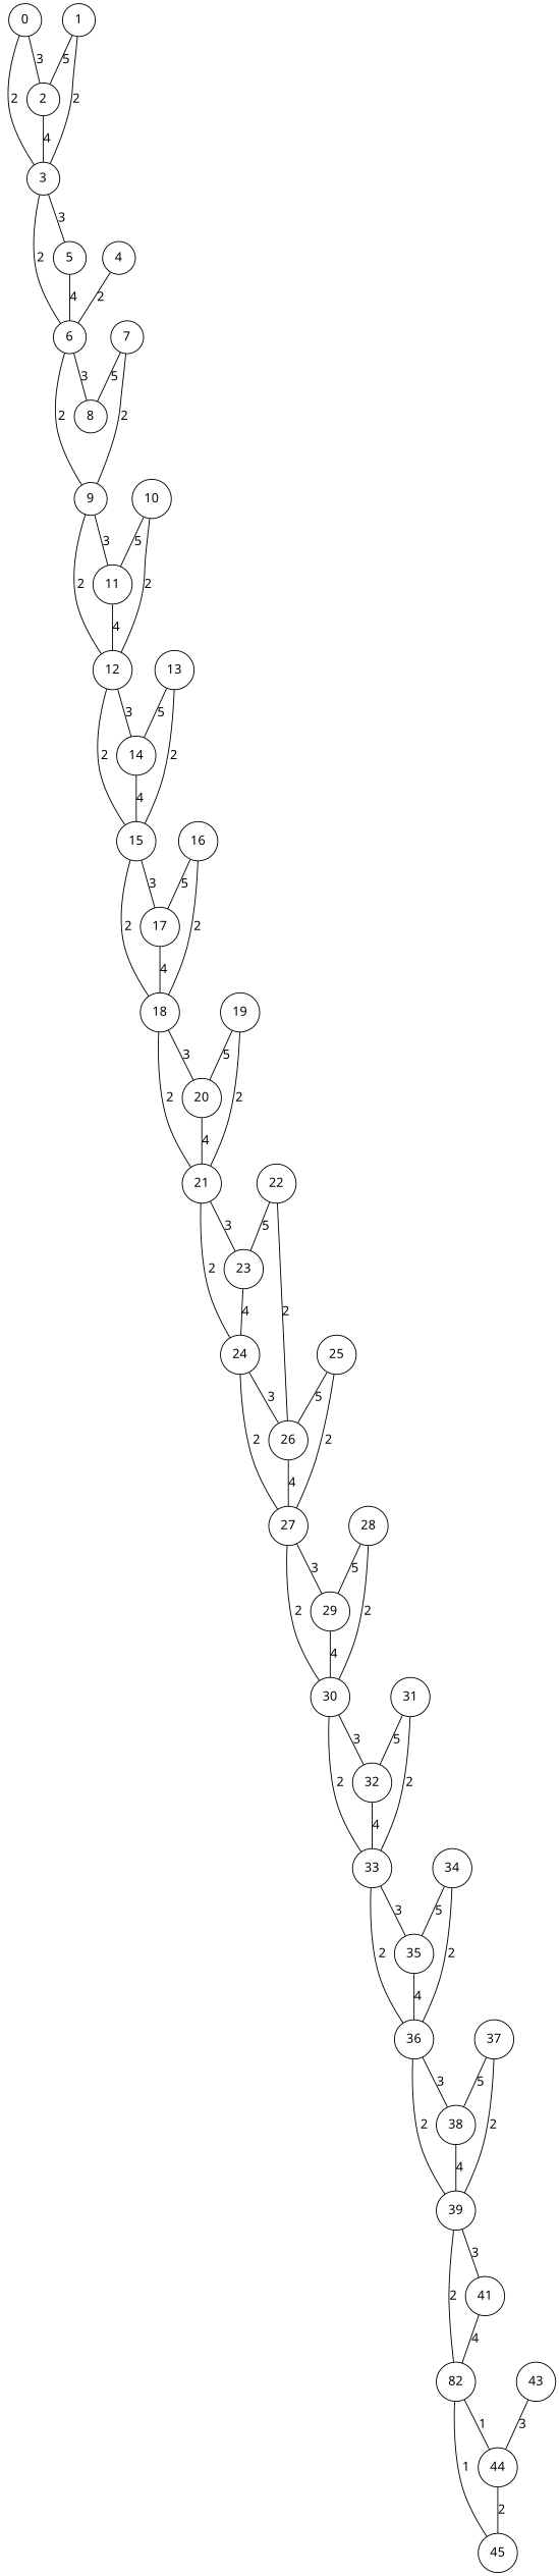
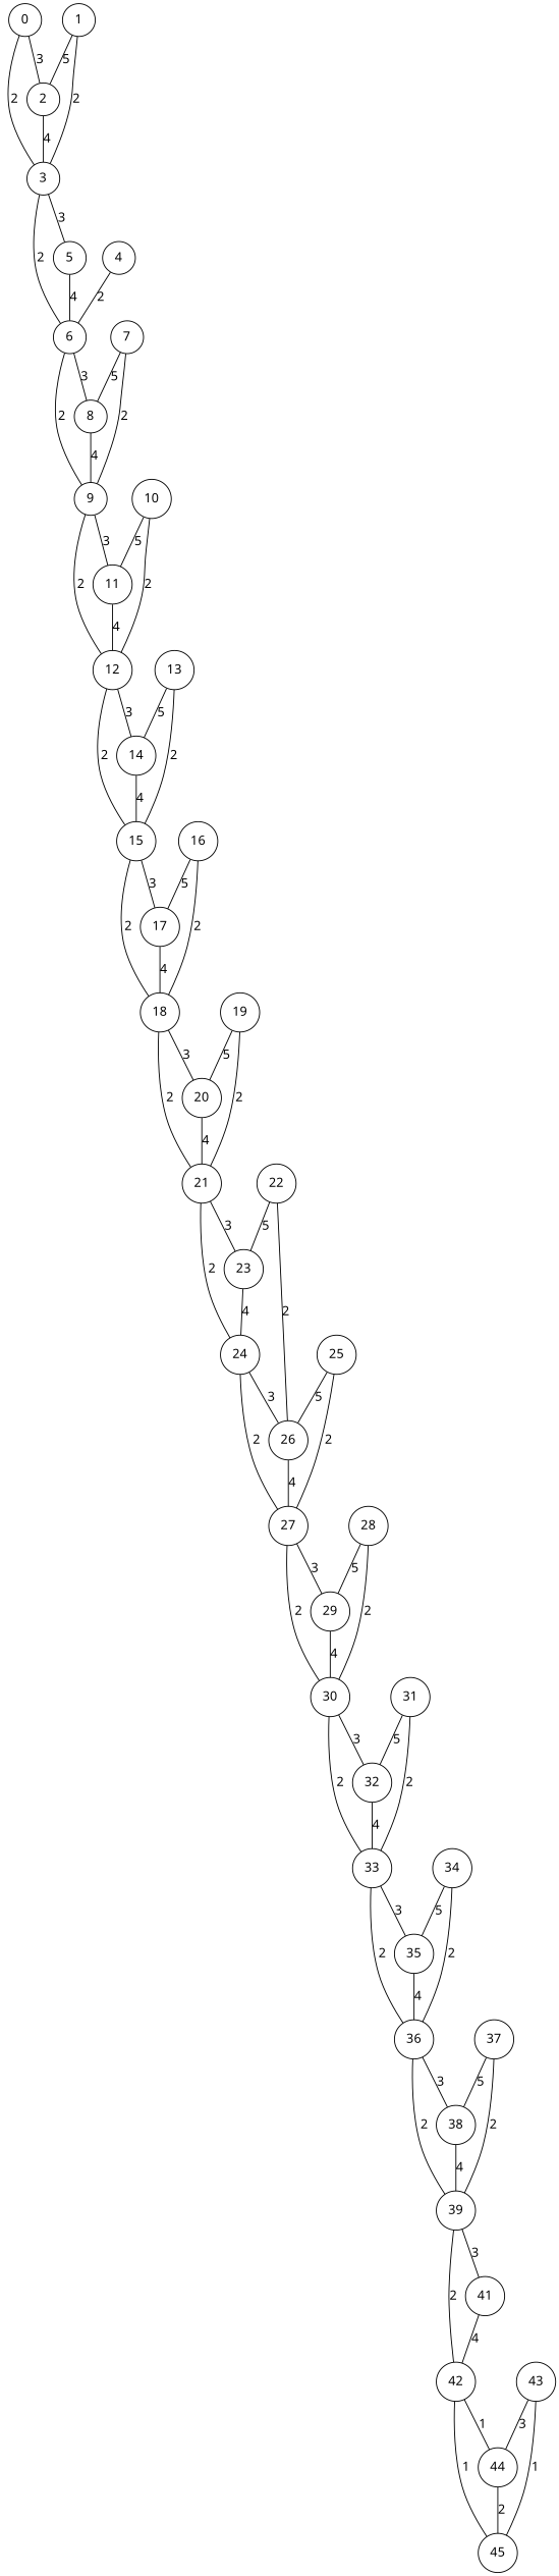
  graph {
    fontname="Noto Sans"
    node [fontname="Noto Sans" shape=circle]
    edge [fontname="Noto Sans"]
    0
    2
    3
    5
    6
    8
    9
    1
    11
    12
    4
    14
    15
    7
    17
    18
    10
    20
    21
    13
    23
    24
    16
    26
    27
    19
    29
    30
    22
    32
    33
    25
    35
    36
    28
    38
    39
    31
    41
-   42 [label=82]
+   42
    34
    44
    45
    37
    43
    0 -- 2 [label=3]
    0 -- 3 [label=2]
    2 -- 3 [label=4]
    3 -- 5 [label=3]
    3 -- 6 [label=2]
    5 -- 6 [label=4]
    6 -- 8 [label=3]
    6 -- 9 [label=2]
+   8 -- 9 [label=4]
    9 -- 11 [label=3]
    9 -- 12 [label=2]
    1 -- 2 [label=5]
    1 -- 3 [label=2]
    11 -- 12 [label=4]
    12 -- 14 [label=3]
    12 -- 15 [label=2]
    4 -- 6 [label=2]
    14 -- 15 [label=4]
    15 -- 17 [label=3]
    15 -- 18 [label=2]
    7 -- 8 [label=5]
    7 -- 9 [label=2]
    17 -- 18 [label=4]
    18 -- 20 [label=3]
    18 -- 21 [label=2]
    10 -- 11 [label=5]
    10 -- 12 [label=2]
    20 -- 21 [label=4]
    21 -- 23 [label=3]
    21 -- 24 [label=2]
    13 -- 14 [label=5]
    13 -- 15 [label=2]
    23 -- 24 [label=4]
    24 -- 26 [label=3]
    24 -- 27 [label=2]
    16 -- 17 [label=5]
    16 -- 18 [label=2]
    26 -- 27 [label=4]
    27 -- 29 [label=3]
    27 -- 30 [label=2]
    19 -- 20 [label=5]
    19 -- 21 [label=2]
    29 -- 30 [label=4]
    30 -- 32 [label=3]
    30 -- 33 [label=2]
    22 -- 23 [label=5]
    22 -- 26 [label=2]
    32 -- 33 [label=4]
    33 -- 35 [label=3]
    33 -- 36 [label=2]
    25 -- 26 [label=5]
    25 -- 27 [label=2]
    35 -- 36 [label=4]
    36 -- 38 [label=3]
    36 -- 39 [label=2]
    28 -- 29 [label=5]
    28 -- 30 [label=2]
    38 -- 39 [label=4]
    39 -- 41 [label=3]
    39 -- 42 [label=2]
    31 -- 32 [label=5]
    31 -- 33 [label=2]
    41 -- 42 [label=4]
    42 -- 44 [label=1]
    42 -- 45 [label=1]
    34 -- 35 [label=5]
    34 -- 36 [label=2]
    44 -- 45 [label=2]
    37 -- 38 [label=5]
    37 -- 39 [label=2]
    43 -- 44 [label=3]
+   43 -- 45 [label=1]
  }
